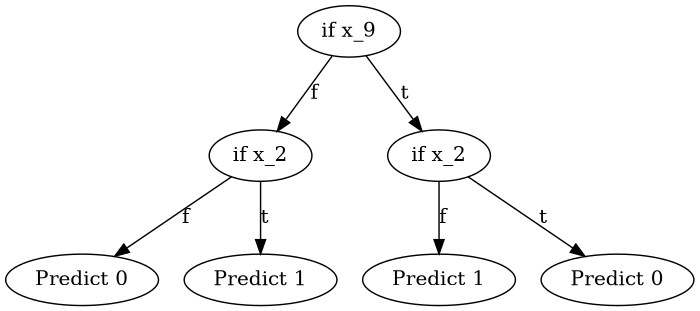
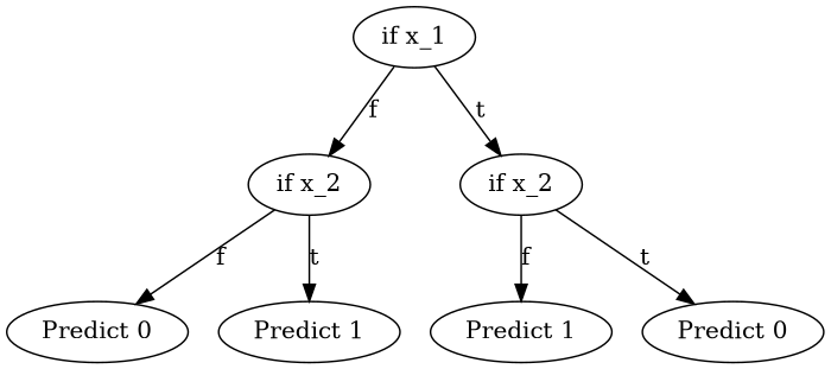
  digraph {
-   n1 [label="if x_9"]
+   n1 [label="if x_1"]
    n2 [label="if x_2"]
    n3 [label="if x_2"]
    n4 [label="Predict 0"]
    n5 [label="Predict 1"]
    n6 [label="Predict 1"]
    n7 [label="Predict 0"]
    n1 -> n2 [label=f]
    n1 -> n3 [label=t]
    n2 -> n4 [label=f]
    n2 -> n5 [label=t]
    n3 -> n6 [label=f]
    n3 -> n7 [label=t]
  }
